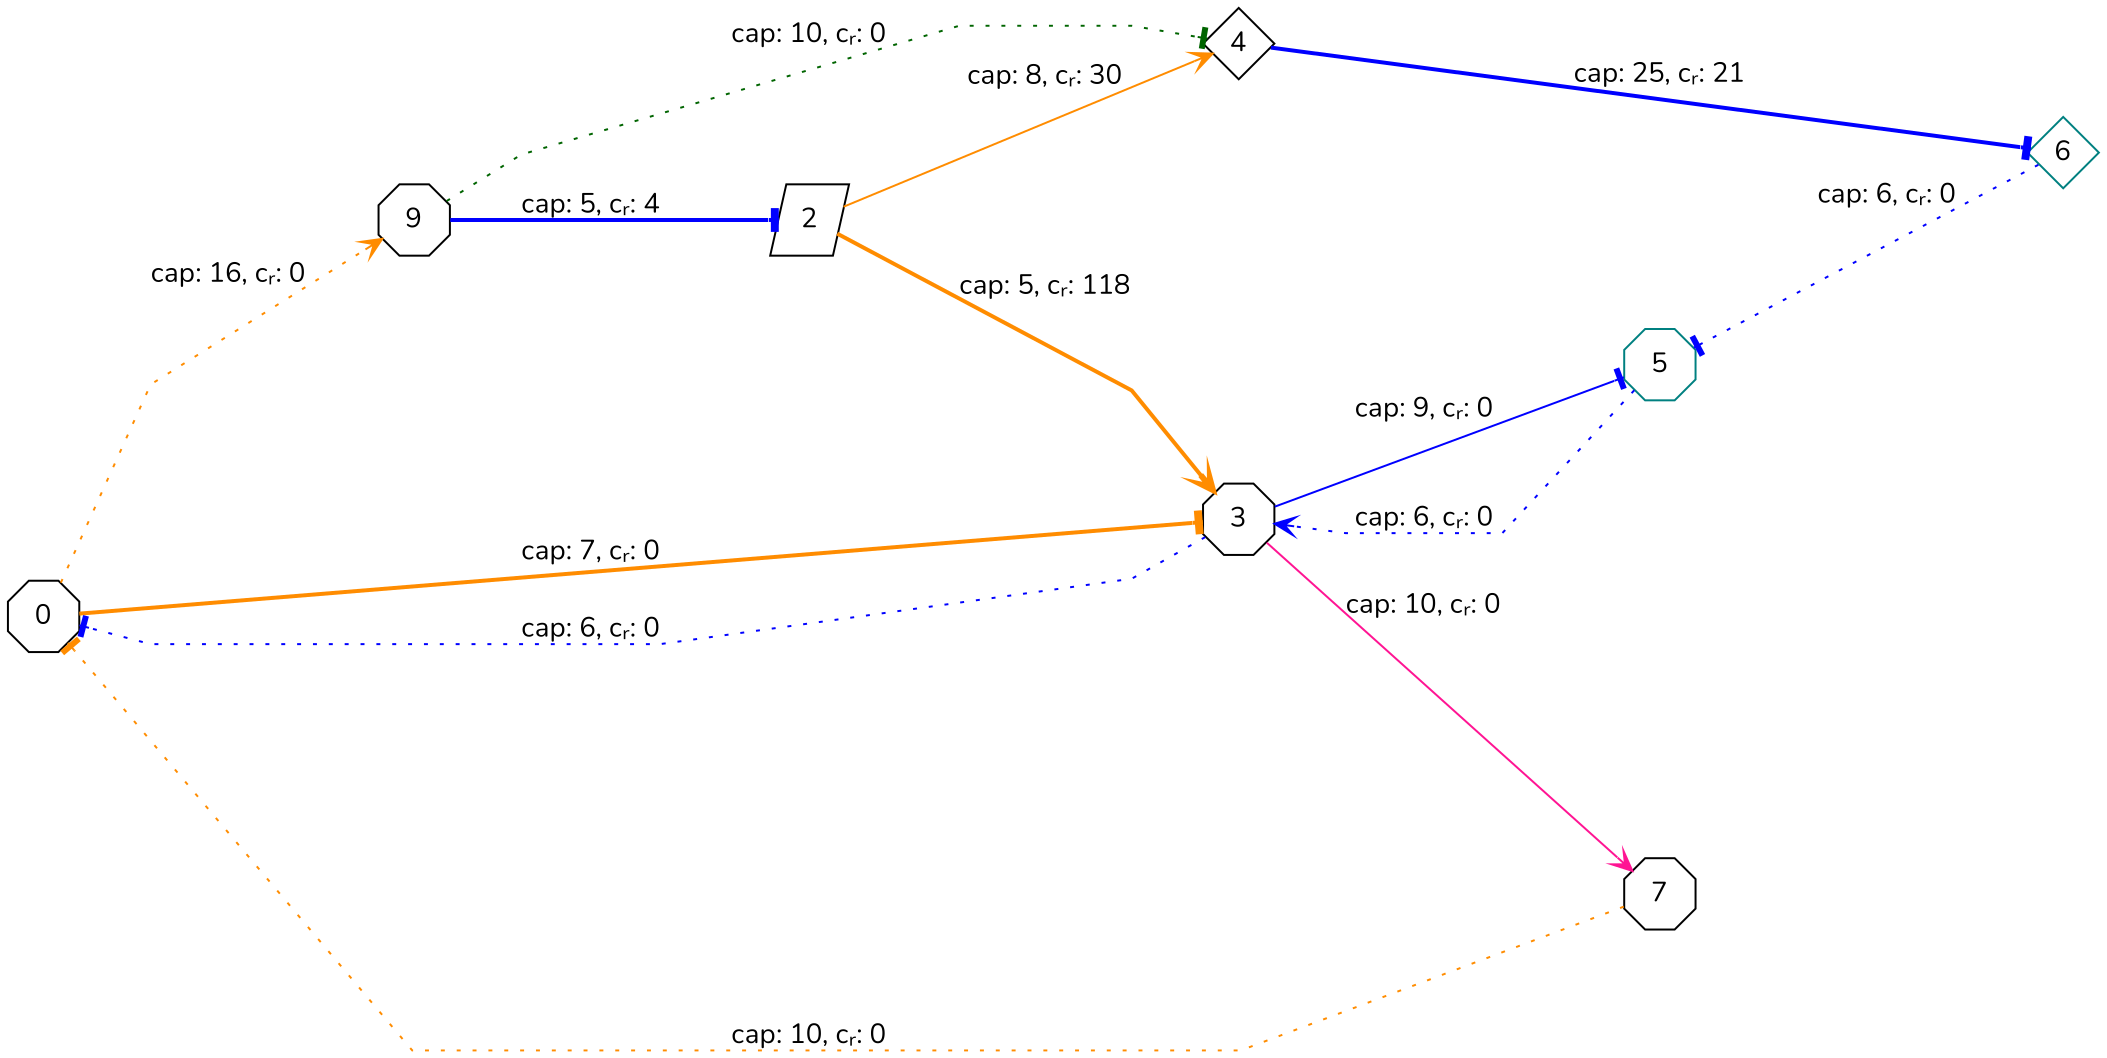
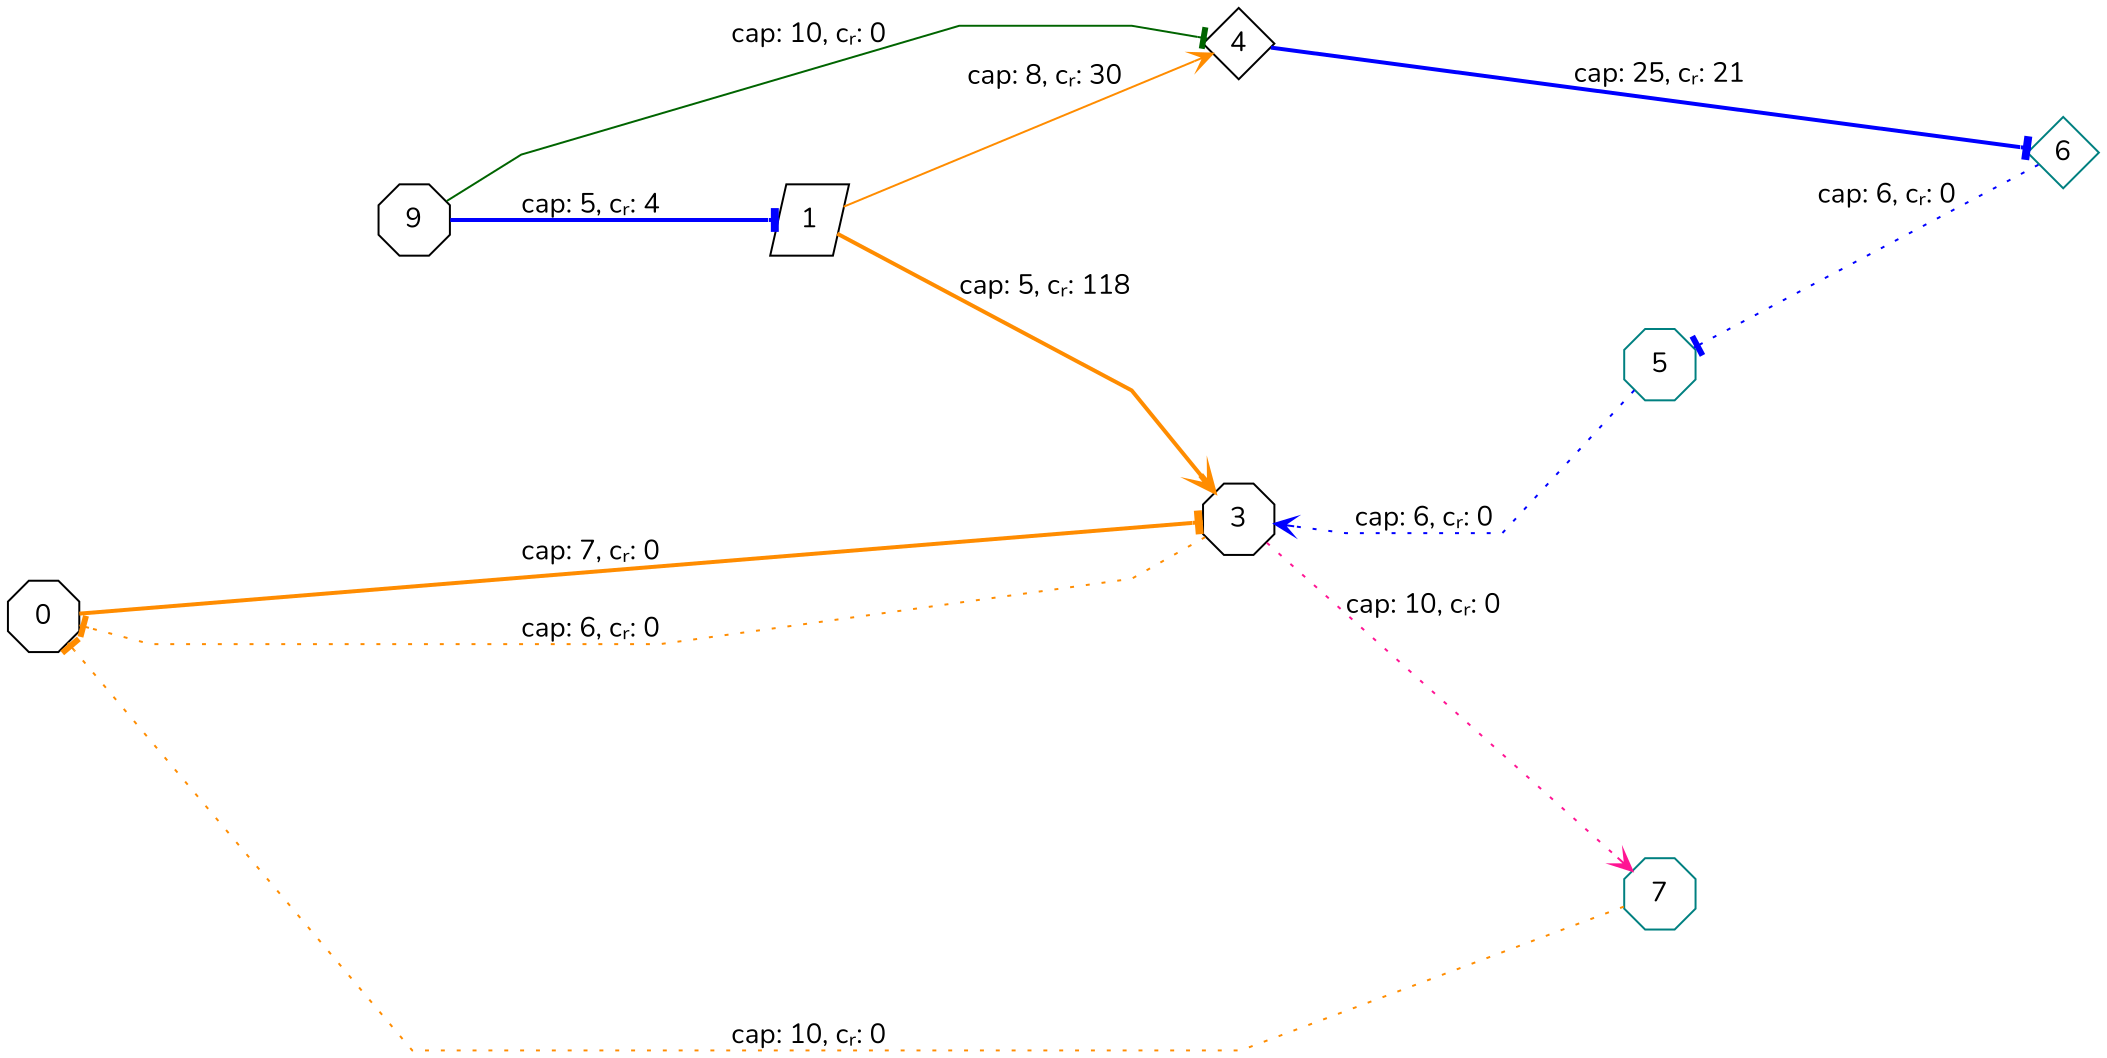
  digraph {
    fontname=Nunito
    nodesep=1.0
    rankdir=LR
    ranksep=1.0
    splines=polyline
    node [color=black fixedsize=true fontname=Nunito shape=octagon]
    edge [arrowhead=tee color=darkorange fontname=Nunito style=dotted]
    0 [height=0.5 width=0.5]
    6 [color=teal height=0.5 shape=diamond width=0.5]
    n3 [height=0.5 label=9 width=0.5]
    3 [height=0.5 width=0.5]
    5 [color=teal height=0.5 width=0.5]
-   2 [height=0.5 shape=parallelogram width=0.5]
+   2 [height=0.5 shape=parallelogram width=0.5 label=1]
    4 [height=0.5 shape=diamond width=0.5]
-   7 [height=0.5 width=0.5]
+   7 [color=teal height=0.5 width=0.5]
    subgraph sub_1 {
      rank=source
      0
    }
    subgraph sub_2 {
      rank=sink
      6
    }
-   0 -> n3 [arrowhead=vee label="cap: 16, cᵣ: 0"]
    0 -> 3 [label="cap: 7, cᵣ: 0" style=bold]
    6 -> 5 [color=blue label="cap: 6, cᵣ: 0"]
    n3 -> 2 [color=blue label="cap: 5, cᵣ: 4" style=bold]
-   n3 -> 4 [color=darkgreen label="cap: 10, cᵣ: 0"]
-   3 -> 0 [color=blue label="cap: 6, cᵣ: 0"]
-   3 -> 5 [color=blue label="cap: 9, cᵣ: 0" style=solid]
-   3 -> 7 [arrowhead=vee color=deeppink label="cap: 10, cᵣ: 0" style=solid]
+   n3 -> 4 [color=darkgreen label="cap: 10, cᵣ: 0" style=solid]
+   3 -> 0 [label="cap: 6, cᵣ: 0"]
+   3 -> 7 [arrowhead=vee color=deeppink label="cap: 10, cᵣ: 0"]
    5 -> 3 [arrowhead=vee color=blue label="cap: 6, cᵣ: 0"]
    2 -> 3 [arrowhead=vee label="cap: 5, cᵣ: 118" style=bold]
    2 -> 4 [arrowhead=vee label="cap: 8, cᵣ: 30" style=solid]
    4 -> 6 [color=blue label="cap: 25, cᵣ: 21" style=bold]
    7 -> 0 [label="cap: 10, cᵣ: 0"]
  }
